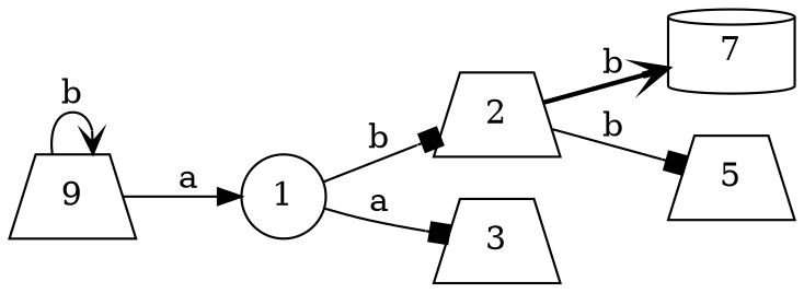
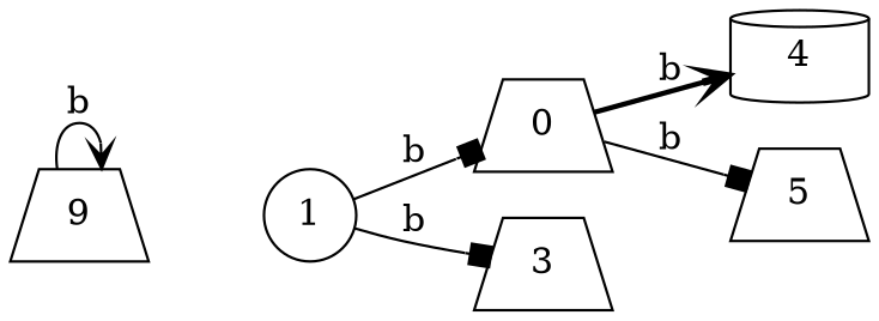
  digraph {
    rankdir=LR
    node [shape=trapezium]
    edge [arrowhead=box style=solid]
    n1 [label=9]
    1 [shape=circle]
-   2
+   2 [label=0]
    3
-   4 [shape=cylinder label=7]
+   4 [shape=cylinder]
    5
    n1 -> n1 [arrowhead=vee label=b]
-   n1 -> 1 [arrowhead=normal label=a]
    1 -> 2 [label=b]
-   1 -> 3 [label=a]
+   1 -> 3 [label=b]
    2 -> 4 [arrowhead=vee label=b style=bold]
    2 -> 5 [label=b]
  }
